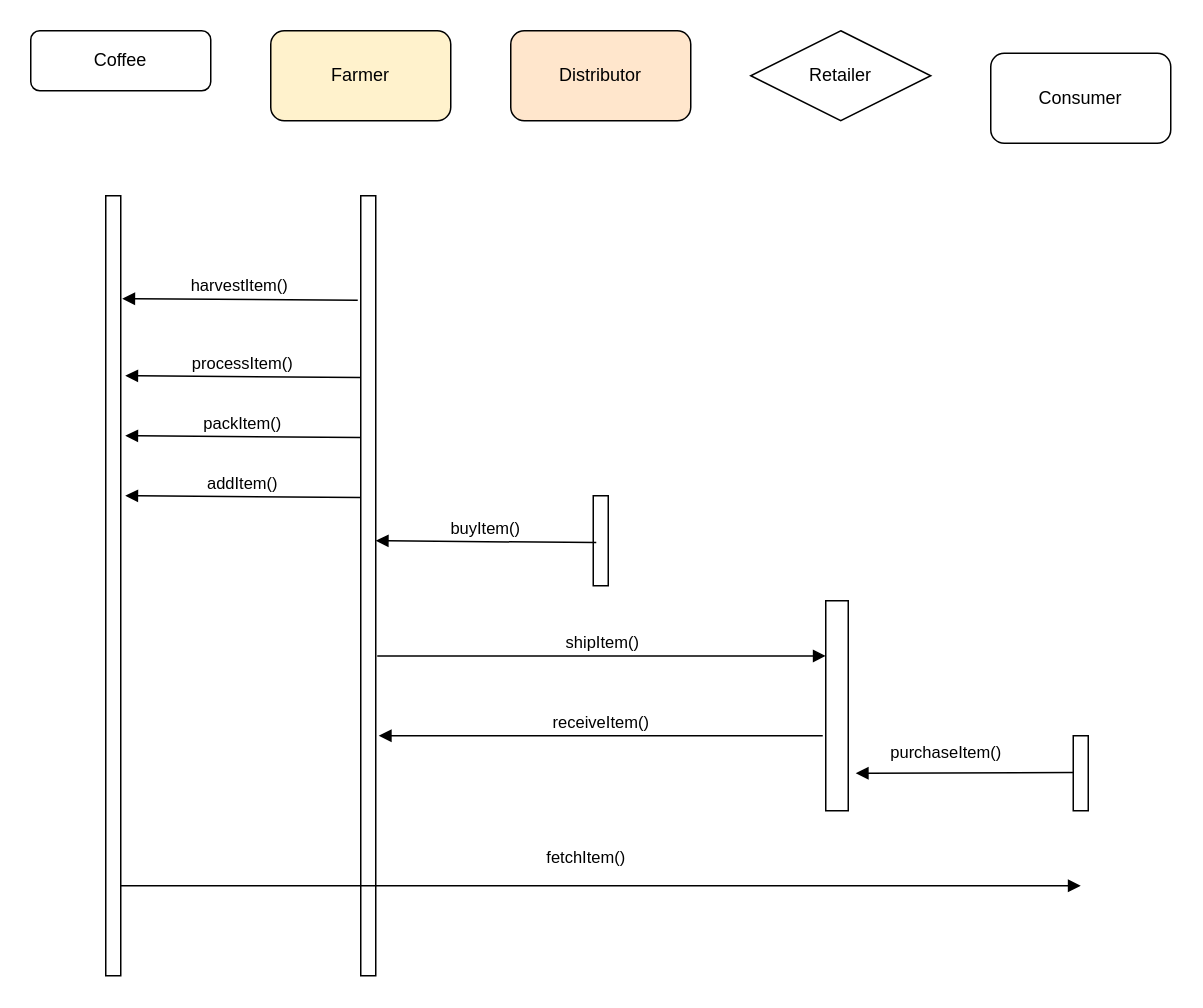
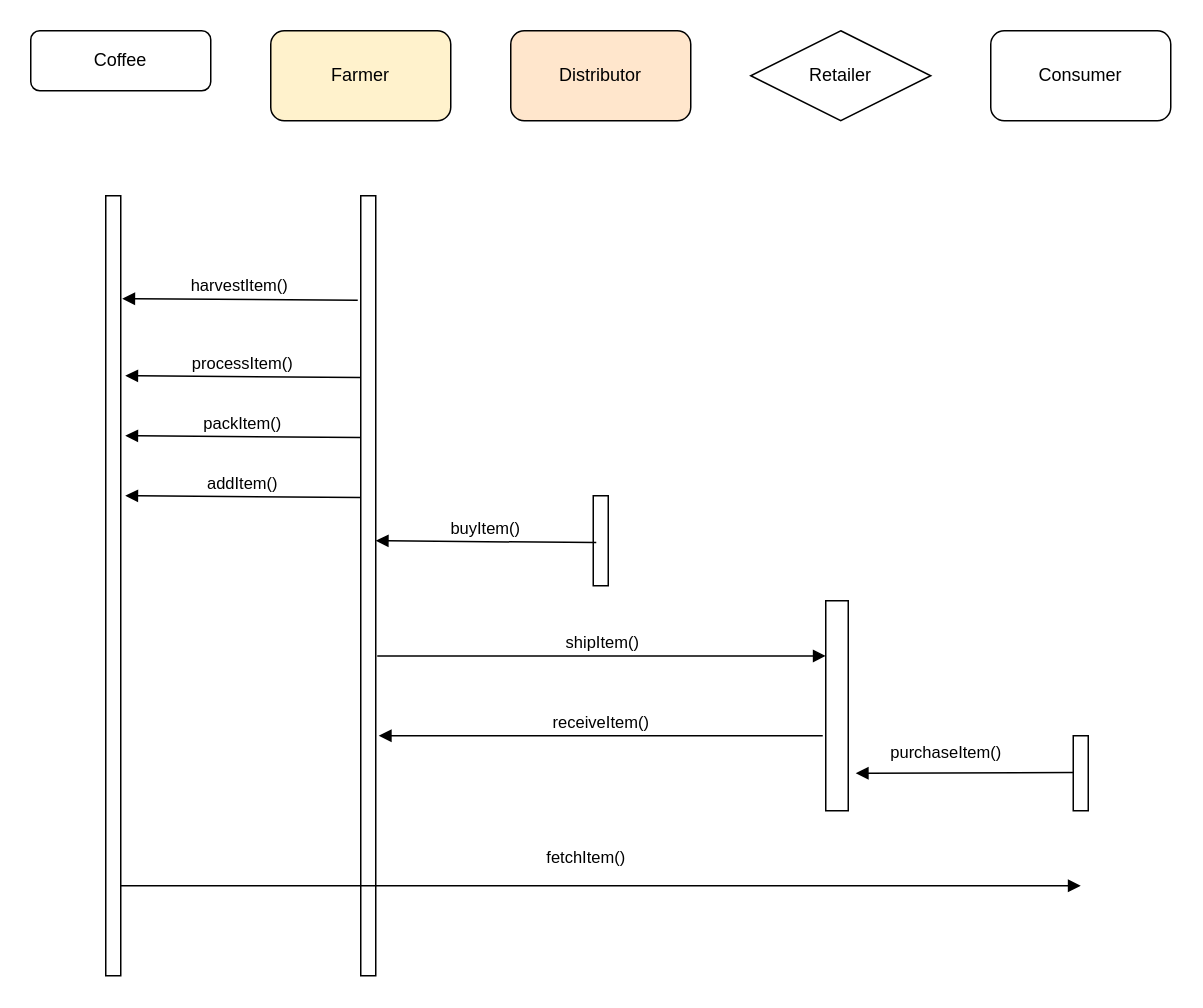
  <mxCell id="0" />
  <mxCell id="1" parent="0" />
  <mxCell id="2" value="Coffee" style="rounded=1;whiteSpace=wrap;html=1;" vertex="1" parent="1"><mxGeometry x="20" y="20" width="120" height="40" as="geometry" /></mxCell>
  <mxCell id="3" value="Farmer" style="rounded=1;whiteSpace=wrap;html=1;fillColor=#fff2cc;" vertex="1" parent="1"><mxGeometry x="180" y="20" width="120" height="60" as="geometry" /></mxCell>
  <mxCell id="4" value="Distributor" style="rounded=1;whiteSpace=wrap;html=1;fillColor=#ffe6cc;" vertex="1" parent="1"><mxGeometry x="340" y="20" width="120" height="60" as="geometry" /></mxCell>
  <mxCell id="5" value="Retailer" style="rhombus;whiteSpace=wrap;html=1;" vertex="1" parent="1"><mxGeometry x="500" y="20" width="120" height="60" as="geometry" /></mxCell>
- <mxCell id="6" value="Consumer" style="rounded=1;whiteSpace=wrap;html=1;" vertex="1" parent="1"><mxGeometry x="660" y="35" width="120" height="60" as="geometry" /></mxCell>
+ <mxCell id="6" value="Consumer" style="rounded=1;whiteSpace=wrap;html=1;" vertex="1" parent="1"><mxGeometry x="660" y="20" width="120" height="60" as="geometry" /></mxCell>
  <mxCell id="7" value="" style="html=1;points=[];perimeter=orthogonalPerimeter;" vertex="1" parent="1"><mxGeometry x="70" y="130" width="10" height="520" as="geometry" /></mxCell>
  <mxCell id="8" value="" style="html=1;points=[];perimeter=orthogonalPerimeter;" vertex="1" parent="1"><mxGeometry x="240" y="130" width="10" height="520" as="geometry" /></mxCell>
  <mxCell id="9" value="" style="html=1;points=[];perimeter=orthogonalPerimeter;" vertex="1" parent="1"><mxGeometry x="395" y="330" width="10" height="60" as="geometry" /></mxCell>
  <mxCell id="10" value="" style="html=1;points=[];perimeter=orthogonalPerimeter;" vertex="1" parent="1"><mxGeometry x="550" y="400" width="15" height="140" as="geometry" /></mxCell>
  <mxCell id="11" value="" style="html=1;points=[];perimeter=orthogonalPerimeter;" vertex="1" parent="1"><mxGeometry x="715" y="490" width="10" height="50" as="geometry" /></mxCell>
  <mxCell id="12" value="harvestItem()" style="html=1;verticalAlign=bottom;endArrow=block;entryX=1.1;entryY=0.132;entryDx=0;entryDy=0;entryPerimeter=0;exitX=-0.2;exitY=0.134;exitDx=0;exitDy=0;exitPerimeter=0;" edge="1" parent="1" source="8" target="7"><mxGeometry width="80" relative="1" as="geometry"><mxPoint x="230" y="280" as="sourcePoint" /><mxPoint x="210" y="290" as="targetPoint" /></mxGeometry></mxCell>
  <mxCell id="13" value="processItem()" style="html=1;verticalAlign=bottom;endArrow=block;entryX=1.1;entryY=0.132;entryDx=0;entryDy=0;entryPerimeter=0;exitX=-0.2;exitY=0.134;exitDx=0;exitDy=0;exitPerimeter=0;" edge="1" parent="1"><mxGeometry width="80" relative="1" as="geometry"><mxPoint x="240" y="251.24" as="sourcePoint" /><mxPoint x="83" y="250" as="targetPoint" /></mxGeometry></mxCell>
  <mxCell id="14" value="packItem()" style="html=1;verticalAlign=bottom;endArrow=block;entryX=1.1;entryY=0.132;entryDx=0;entryDy=0;entryPerimeter=0;exitX=-0.2;exitY=0.134;exitDx=0;exitDy=0;exitPerimeter=0;" edge="1" parent="1"><mxGeometry width="80" relative="1" as="geometry"><mxPoint x="240" y="291.24" as="sourcePoint" /><mxPoint x="83" y="290" as="targetPoint" /></mxGeometry></mxCell>
  <mxCell id="15" value="&lt;div&gt;addItem()&lt;/div&gt;" style="html=1;verticalAlign=bottom;endArrow=block;entryX=1.1;entryY=0.132;entryDx=0;entryDy=0;entryPerimeter=0;exitX=-0.2;exitY=0.134;exitDx=0;exitDy=0;exitPerimeter=0;" edge="1" parent="1"><mxGeometry width="80" relative="1" as="geometry"><mxPoint x="240" y="331.24" as="sourcePoint" /><mxPoint x="83" y="330" as="targetPoint" /></mxGeometry></mxCell>
  <mxCell id="16" value="buyItem()" style="html=1;verticalAlign=bottom;endArrow=block;exitX=-0.2;exitY=0.134;exitDx=0;exitDy=0;exitPerimeter=0;" edge="1" parent="1"><mxGeometry width="80" relative="1" as="geometry"><mxPoint x="397" y="361.24" as="sourcePoint" /><mxPoint x="250" y="360" as="targetPoint" /></mxGeometry></mxCell>
  <mxCell id="17" value="receiveItem()" style="html=1;verticalAlign=bottom;endArrow=block;exitX=-0.133;exitY=0.643;exitDx=0;exitDy=0;exitPerimeter=0;" edge="1" parent="1" source="10"><mxGeometry width="80" relative="1" as="geometry"><mxPoint x="520" y="490" as="sourcePoint" /><mxPoint x="252" y="490" as="targetPoint" /></mxGeometry></mxCell>
  <mxCell id="18" value="shipItem()" style="html=1;verticalAlign=bottom;endArrow=block;exitX=1.1;exitY=0.59;exitDx=0;exitDy=0;exitPerimeter=0;" edge="1" parent="1" source="8" target="10"><mxGeometry width="80" relative="1" as="geometry"><mxPoint x="437" y="451.24" as="sourcePoint" /><mxPoint x="290" y="450" as="targetPoint" /></mxGeometry></mxCell>
  <mxCell id="19" value="purchaseItem()" style="html=1;verticalAlign=bottom;endArrow=block;exitX=-0.133;exitY=0.643;exitDx=0;exitDy=0;exitPerimeter=0;" edge="1" parent="1"><mxGeometry x="0.172" y="-5" width="80" relative="1" as="geometry"><mxPoint x="714.995" y="514.52" as="sourcePoint" /><mxPoint x="570" y="515" as="targetPoint" /><mxPoint as="offset" /></mxGeometry></mxCell>
  <mxCell id="20" value="fetchItem()" style="html=1;verticalAlign=bottom;endArrow=block;exitX=1.2;exitY=0.518;exitDx=0;exitDy=0;exitPerimeter=0;" edge="1" parent="1"><mxGeometry x="-0.031" y="10" width="80" relative="1" as="geometry"><mxPoint x="80" y="590" as="sourcePoint" /><mxPoint x="720" y="590" as="targetPoint" /><mxPoint as="offset" /></mxGeometry></mxCell>
